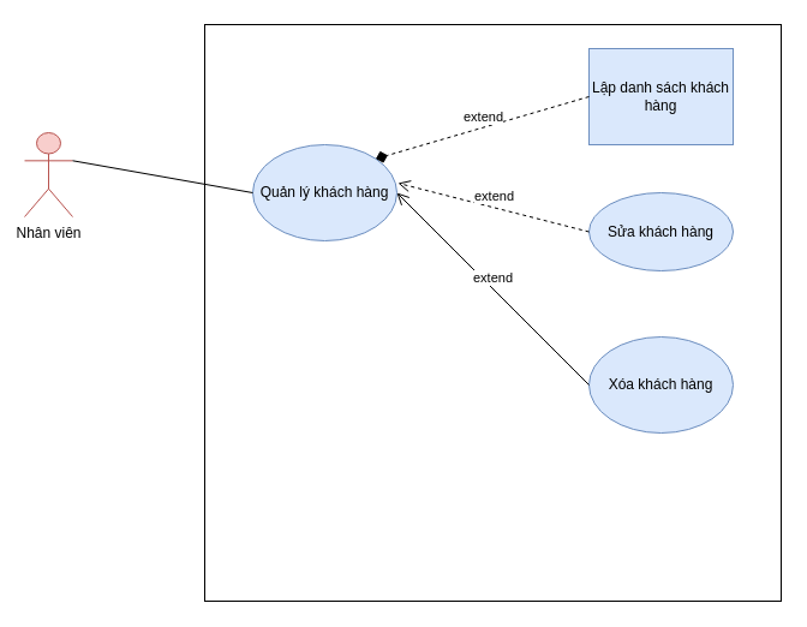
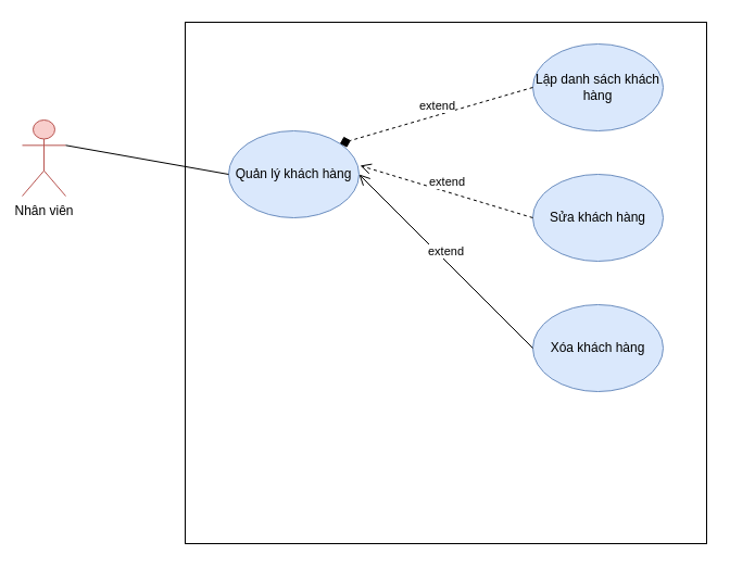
  <mxCell id="0" />
  <mxCell id="1" parent="0" />
  <mxCell id="2" value="" style="rounded=0;whiteSpace=wrap;html=1;" parent="1" vertex="1"><mxGeometry x="170" y="20" width="480" height="480" as="geometry" /></mxCell>
  <mxCell id="3" value="Nhân viên" style="shape=umlActor;verticalLabelPosition=bottom;verticalAlign=top;html=1;outlineConnect=0;fillColor=#f8cecc;strokeColor=#b85450;" parent="1" vertex="1"><mxGeometry x="20" y="110" width="40" height="70" as="geometry" /></mxCell>
  <mxCell id="4" value="Quản lý khách hàng" style="ellipse;whiteSpace=wrap;html=1;fillColor=#dae8fc;strokeColor=#6c8ebf;" parent="1" vertex="1"><mxGeometry x="210" y="120" width="120" height="80" as="geometry" /></mxCell>
- <mxCell id="5" value="Lập danh sách khách hàng" style="whiteSpace=wrap;html=1;fillColor=#dae8fc;strokeColor=#6c8ebf;rounded=0;" parent="1" vertex="1"><mxGeometry x="490" y="40" width="120" height="80" as="geometry" /></mxCell>
- <mxCell id="6" value="Sửa khách hàng" style="ellipse;whiteSpace=wrap;html=1;fillColor=#dae8fc;strokeColor=#6c8ebf;" parent="1" vertex="1"><mxGeometry x="490" y="160" width="120" height="65" as="geometry" /></mxCell>
+ <mxCell id="5" value="Lập danh sách khách hàng" style="ellipse;whiteSpace=wrap;html=1;fillColor=#dae8fc;strokeColor=#6c8ebf;" parent="1" vertex="1"><mxGeometry x="490" y="40" width="120" height="80" as="geometry" /></mxCell>
+ <mxCell id="6" value="Sửa khách hàng" style="ellipse;whiteSpace=wrap;html=1;fillColor=#dae8fc;strokeColor=#6c8ebf;" parent="1" vertex="1"><mxGeometry x="490" y="160" width="120" height="80" as="geometry" /></mxCell>
  <mxCell id="7" value="Xóa khách hàng" style="ellipse;whiteSpace=wrap;html=1;fillColor=#dae8fc;strokeColor=#6c8ebf;" parent="1" vertex="1"><mxGeometry x="490" y="280" width="120" height="80" as="geometry" /></mxCell>
  <mxCell id="8" value="extend" style="html=1;verticalAlign=bottom;endArrow=open;dashed=0;endSize=8;exitX=0;exitY=0.5;exitDx=0;exitDy=0;entryX=1;entryY=0.5;entryDx=0;entryDy=0;" parent="1" source="7" target="4" edge="1"><mxGeometry relative="1" as="geometry"><mxPoint x="410" y="290" as="sourcePoint" /><mxPoint x="330" y="290" as="targetPoint" /></mxGeometry></mxCell>
  <mxCell id="9" value="extend" style="html=1;verticalAlign=bottom;endArrow=diamond;dashed=1;endSize=8;exitX=0;exitY=0.5;exitDx=0;exitDy=0;entryX=1;entryY=0;entryDx=0;entryDy=0;" parent="1" source="5" target="4" edge="1"><mxGeometry relative="1" as="geometry"><mxPoint x="410" y="170" as="sourcePoint" /><mxPoint x="330" y="170" as="targetPoint" /></mxGeometry></mxCell>
  <mxCell id="10" value="extend" style="html=1;verticalAlign=bottom;endArrow=open;dashed=1;endSize=8;exitX=0;exitY=0.5;exitDx=0;exitDy=0;entryX=1.008;entryY=0.4;entryDx=0;entryDy=0;entryPerimeter=0;" parent="1" source="6" target="4" edge="1"><mxGeometry relative="1" as="geometry"><mxPoint x="410" y="170" as="sourcePoint" /><mxPoint x="330" y="170" as="targetPoint" /></mxGeometry></mxCell>
  <mxCell id="11" value="" style="endArrow=none;html=1;entryX=0;entryY=0.5;entryDx=0;entryDy=0;exitX=1;exitY=0.333;exitDx=0;exitDy=0;exitPerimeter=0;" parent="1" source="3" target="4" edge="1"><mxGeometry width="50" height="50" relative="1" as="geometry"><mxPoint x="130" y="210" as="sourcePoint" /><mxPoint x="180" y="160" as="targetPoint" /></mxGeometry></mxCell>
